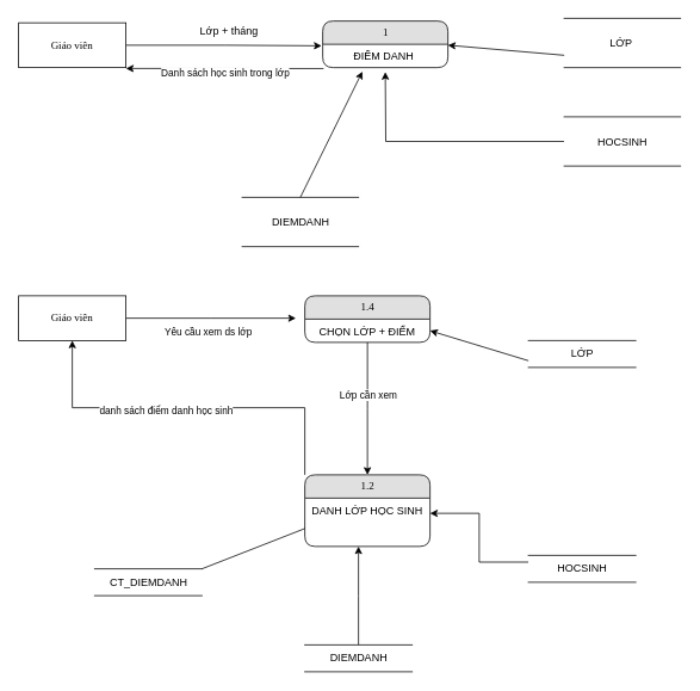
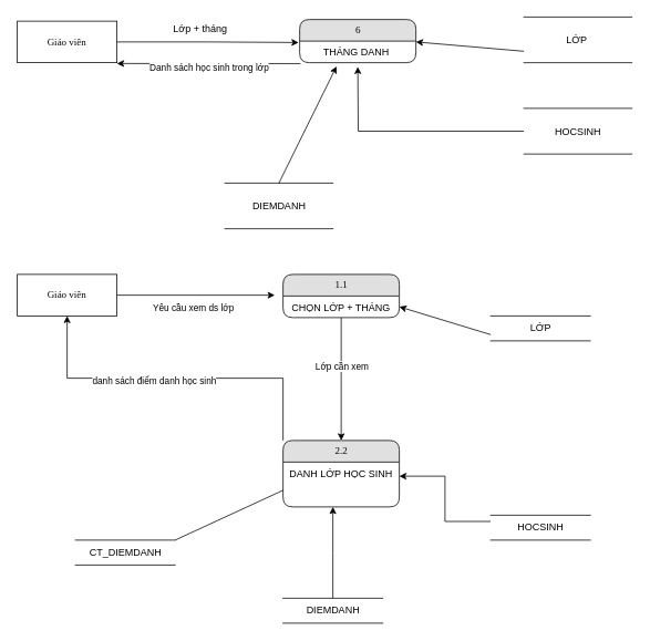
  <mxCell id="0" />
  <mxCell id="1" parent="0" />
  <mxCell id="2" style="edgeStyle=orthogonalEdgeStyle;rounded=0;orthogonalLoop=1;jettySize=auto;html=1;entryX=-0.009;entryY=0.065;entryDx=0;entryDy=0;entryPerimeter=0;" edge="1" parent="1" source="3" target="5"><mxGeometry relative="1" as="geometry" /></mxCell>
  <mxCell id="3" value="Giáo viên" style="whiteSpace=wrap;html=1;rounded=0;shadow=0;comic=0;labelBackgroundColor=none;strokeWidth=1;fontFamily=Verdana;fontSize=12;align=center;" parent="1" vertex="1"><mxGeometry x="20" y="25" width="120" height="50" as="geometry" /></mxCell>
- <mxCell id="4" value="1" style="swimlane;html=1;fontStyle=0;childLayout=stackLayout;horizontal=1;startSize=26;fillColor=#e0e0e0;horizontalStack=0;resizeParent=1;resizeLast=0;collapsible=1;marginBottom=0;swimlaneFillColor=#ffffff;align=center;rounded=1;shadow=0;comic=0;labelBackgroundColor=none;strokeWidth=1;fontFamily=Verdana;fontSize=12" parent="1" vertex="1"><mxGeometry x="360" y="23" width="140" height="52" as="geometry" /></mxCell>
- <mxCell id="5" value="ĐIỂM DANH&amp;nbsp;" style="text;html=1;strokeColor=none;fillColor=none;spacingLeft=4;spacingRight=4;whiteSpace=wrap;overflow=hidden;rotatable=0;points=[[0,0.5],[1,0.5]];portConstraint=eastwest;align=center;" parent="4" vertex="1"><mxGeometry y="26" width="140" height="26" as="geometry" /></mxCell>
+ <mxCell id="4" value="6" style="swimlane;html=1;fontStyle=0;childLayout=stackLayout;horizontal=1;startSize=26;fillColor=#e0e0e0;horizontalStack=0;resizeParent=1;resizeLast=0;collapsible=1;marginBottom=0;swimlaneFillColor=#ffffff;align=center;rounded=1;shadow=0;comic=0;labelBackgroundColor=none;strokeWidth=1;fontFamily=Verdana;fontSize=12" parent="1" vertex="1"><mxGeometry x="360" y="23" width="140" height="52" as="geometry" /></mxCell>
+ <mxCell id="5" value="THÁNG DANH&amp;nbsp;" style="text;html=1;strokeColor=none;fillColor=none;spacingLeft=4;spacingRight=4;whiteSpace=wrap;overflow=hidden;rotatable=0;points=[[0,0.5],[1,0.5]];portConstraint=eastwest;align=center;" parent="4" vertex="1"><mxGeometry y="26" width="140" height="26" as="geometry" /></mxCell>
  <mxCell id="6" value="LỚP&amp;nbsp;" style="html=1;dashed=0;whitespace=wrap;shape=partialRectangle;right=0;left=0;" vertex="1" parent="1"><mxGeometry x="630" y="20" width="130" height="55" as="geometry" /></mxCell>
- <mxCell id="7" value="Lớp + tháng" style="text;html=1;align=center;verticalAlign=middle;resizable=0;points=[];autosize=1;" vertex="1" parent="1"><mxGeometry x="215" y="25" width="80" height="20" as="geometry" /></mxCell>
+ <mxCell id="7" value="Lớp + tháng" style="text;html=1;align=center;verticalAlign=middle;resizable=0;points=[];autosize=1;" vertex="1" parent="1"><mxGeometry x="200" y="25" width="80" height="20" as="geometry" /></mxCell>
  <mxCell id="8" value="" style="endArrow=classic;html=1;exitX=0.007;exitY=1.043;exitDx=0;exitDy=0;exitPerimeter=0;" edge="1" parent="1" source="5"><mxGeometry width="50" height="50" relative="1" as="geometry"><mxPoint x="260" y="230" as="sourcePoint" /><mxPoint x="140" y="76" as="targetPoint" /></mxGeometry></mxCell>
  <mxCell id="9" value="Danh sách học sinh trong lớp" style="edgeLabel;html=1;align=center;verticalAlign=middle;resizable=0;points=[];" vertex="1" connectable="0" parent="8"><mxGeometry x="0.309" y="-4" relative="1" as="geometry"><mxPoint x="34.02" y="7.96" as="offset" /></mxGeometry></mxCell>
  <mxCell id="10" style="edgeStyle=orthogonalEdgeStyle;rounded=0;orthogonalLoop=1;jettySize=auto;html=1;" edge="1" parent="1" source="11"><mxGeometry relative="1" as="geometry"><mxPoint x="430" y="80" as="targetPoint" /></mxGeometry></mxCell>
  <mxCell id="11" value="HOCSINH" style="html=1;dashed=0;whitespace=wrap;shape=partialRectangle;right=0;left=0;" vertex="1" parent="1"><mxGeometry x="630" y="130" width="130" height="55" as="geometry" /></mxCell>
  <mxCell id="12" style="edgeStyle=orthogonalEdgeStyle;rounded=0;orthogonalLoop=1;jettySize=auto;html=1;" edge="1" parent="1" source="14"><mxGeometry relative="1" as="geometry"><mxPoint x="330" y="355" as="targetPoint" /></mxGeometry></mxCell>
  <mxCell id="13" value="Yêu cầu xem ds lớp" style="edgeLabel;html=1;align=center;verticalAlign=middle;resizable=0;points=[];" vertex="1" connectable="0" parent="12"><mxGeometry x="-0.375" y="-2" relative="1" as="geometry"><mxPoint x="31" y="12" as="offset" /></mxGeometry></mxCell>
  <mxCell id="14" value="Giáo viên" style="whiteSpace=wrap;html=1;rounded=0;shadow=0;comic=0;labelBackgroundColor=none;strokeWidth=1;fontFamily=Verdana;fontSize=12;align=center;" vertex="1" parent="1"><mxGeometry x="20" y="330" width="120" height="50" as="geometry" /></mxCell>
  <mxCell id="15" style="edgeStyle=orthogonalEdgeStyle;rounded=0;orthogonalLoop=1;jettySize=auto;html=1;" edge="1" parent="1" source="17"><mxGeometry relative="1" as="geometry"><mxPoint x="410" y="530" as="targetPoint" /></mxGeometry></mxCell>
  <mxCell id="16" value="Lớp cần xem" style="edgeLabel;html=1;align=center;verticalAlign=middle;resizable=0;points=[];" vertex="1" connectable="0" parent="15"><mxGeometry x="-0.311" relative="1" as="geometry"><mxPoint y="7" as="offset" /></mxGeometry></mxCell>
- <mxCell id="17" value="1.4" style="swimlane;html=1;fontStyle=0;childLayout=stackLayout;horizontal=1;startSize=26;fillColor=#e0e0e0;horizontalStack=0;resizeParent=1;resizeLast=0;collapsible=1;marginBottom=0;swimlaneFillColor=#ffffff;align=center;rounded=1;shadow=0;comic=0;labelBackgroundColor=none;strokeWidth=1;fontFamily=Verdana;fontSize=12" vertex="1" parent="1"><mxGeometry x="340" y="330" width="140" height="52" as="geometry" /></mxCell>
- <mxCell id="18" value="CHỌN LỚP + ĐIỂM" style="text;html=1;strokeColor=none;fillColor=none;spacingLeft=4;spacingRight=4;whiteSpace=wrap;overflow=hidden;rotatable=0;points=[[0,0.5],[1,0.5]];portConstraint=eastwest;align=center;" vertex="1" parent="17"><mxGeometry y="26" width="140" height="26" as="geometry" /></mxCell>
+ <mxCell id="17" value="1.1" style="swimlane;html=1;fontStyle=0;childLayout=stackLayout;horizontal=1;startSize=26;fillColor=#e0e0e0;horizontalStack=0;resizeParent=1;resizeLast=0;collapsible=1;marginBottom=0;swimlaneFillColor=#ffffff;align=center;rounded=1;shadow=0;comic=0;labelBackgroundColor=none;strokeWidth=1;fontFamily=Verdana;fontSize=12" vertex="1" parent="1"><mxGeometry x="340" y="330" width="140" height="52" as="geometry" /></mxCell>
+ <mxCell id="18" value="CHỌN LỚP + THÁNG" style="text;html=1;strokeColor=none;fillColor=none;spacingLeft=4;spacingRight=4;whiteSpace=wrap;overflow=hidden;rotatable=0;points=[[0,0.5],[1,0.5]];portConstraint=eastwest;align=center;" vertex="1" parent="17"><mxGeometry y="26" width="140" height="26" as="geometry" /></mxCell>
  <mxCell id="19" style="edgeStyle=orthogonalEdgeStyle;rounded=0;orthogonalLoop=1;jettySize=auto;html=1;exitX=0;exitY=0;exitDx=0;exitDy=0;entryX=0.5;entryY=1;entryDx=0;entryDy=0;" edge="1" parent="1" source="21" target="14"><mxGeometry relative="1" as="geometry" /></mxCell>
  <mxCell id="20" value="danh sách điểm danh học sinh" style="edgeLabel;html=1;align=center;verticalAlign=middle;resizable=0;points=[];" vertex="1" connectable="0" parent="19"><mxGeometry x="0.125" y="2" relative="1" as="geometry"><mxPoint as="offset" /></mxGeometry></mxCell>
- <mxCell id="21" value="1.2" style="swimlane;html=1;fontStyle=0;childLayout=stackLayout;horizontal=1;startSize=26;fillColor=#e0e0e0;horizontalStack=0;resizeParent=1;resizeLast=0;collapsible=1;marginBottom=0;swimlaneFillColor=#ffffff;align=center;rounded=1;shadow=0;comic=0;labelBackgroundColor=none;strokeWidth=1;fontFamily=Verdana;fontSize=12" vertex="1" parent="1"><mxGeometry x="340" y="530" width="140" height="80" as="geometry" /></mxCell>
+ <mxCell id="21" value="2.2" style="swimlane;html=1;fontStyle=0;childLayout=stackLayout;horizontal=1;startSize=26;fillColor=#e0e0e0;horizontalStack=0;resizeParent=1;resizeLast=0;collapsible=1;marginBottom=0;swimlaneFillColor=#ffffff;align=center;rounded=1;shadow=0;comic=0;labelBackgroundColor=none;strokeWidth=1;fontFamily=Verdana;fontSize=12" vertex="1" parent="1"><mxGeometry x="340" y="530" width="140" height="80" as="geometry" /></mxCell>
  <mxCell id="22" value="DANH LỚP HỌC SINH" style="text;html=1;strokeColor=none;fillColor=none;spacingLeft=4;spacingRight=4;whiteSpace=wrap;overflow=hidden;rotatable=0;points=[[0,0.5],[1,0.5]];portConstraint=eastwest;align=center;" vertex="1" parent="21"><mxGeometry y="26" width="140" height="34" as="geometry" /></mxCell>
  <mxCell id="23" value="LỚP" style="html=1;dashed=0;whitespace=wrap;shape=partialRectangle;right=0;left=0;" vertex="1" parent="1"><mxGeometry x="590" y="380" width="120" height="30" as="geometry" /></mxCell>
  <mxCell id="24" value="" style="endArrow=classic;html=1;exitX=0;exitY=0.75;exitDx=0;exitDy=0;entryX=1;entryY=0.5;entryDx=0;entryDy=0;" edge="1" parent="1" source="23" target="18"><mxGeometry width="50" height="50" relative="1" as="geometry"><mxPoint x="460" y="440" as="sourcePoint" /><mxPoint x="580.962" y="477" as="targetPoint" /></mxGeometry></mxCell>
  <mxCell id="25" style="edgeStyle=orthogonalEdgeStyle;rounded=0;orthogonalLoop=1;jettySize=auto;html=1;exitX=0;exitY=0.25;exitDx=0;exitDy=0;entryX=1;entryY=0.5;entryDx=0;entryDy=0;" edge="1" parent="1" source="26" target="22"><mxGeometry relative="1" as="geometry" /></mxCell>
  <mxCell id="26" value="HOCSINH" style="html=1;dashed=0;whitespace=wrap;shape=partialRectangle;right=0;left=0;" vertex="1" parent="1"><mxGeometry x="590" y="620" width="120" height="30" as="geometry" /></mxCell>
  <mxCell id="27" value="" style="endArrow=classic;html=1;exitX=0;exitY=0.75;exitDx=0;exitDy=0;entryX=1;entryY=0.5;entryDx=0;entryDy=0;" edge="1" parent="1" source="6"><mxGeometry width="50" height="50" relative="1" as="geometry"><mxPoint x="610" y="83.5" as="sourcePoint" /><mxPoint x="500" y="50" as="targetPoint" /></mxGeometry></mxCell>
  <mxCell id="28" value="DIEMDANH" style="html=1;dashed=0;whitespace=wrap;shape=partialRectangle;right=0;left=0;" vertex="1" parent="1"><mxGeometry x="270" y="220" width="130" height="55" as="geometry" /></mxCell>
  <mxCell id="29" value="" style="endArrow=classic;html=1;exitX=0.5;exitY=0;exitDx=0;exitDy=0;entryX=0.317;entryY=1.171;entryDx=0;entryDy=0;entryPerimeter=0;" edge="1" parent="1" source="28" target="5"><mxGeometry width="50" height="50" relative="1" as="geometry"><mxPoint x="80" y="260" as="sourcePoint" /><mxPoint x="130" y="210" as="targetPoint" /></mxGeometry></mxCell>
  <mxCell id="30" style="edgeStyle=orthogonalEdgeStyle;rounded=0;orthogonalLoop=1;jettySize=auto;html=1;" edge="1" parent="1" source="31"><mxGeometry relative="1" as="geometry"><mxPoint x="400" y="610" as="targetPoint" /></mxGeometry></mxCell>
  <mxCell id="31" value="DIEMDANH" style="html=1;dashed=0;whitespace=wrap;shape=partialRectangle;right=0;left=0;" vertex="1" parent="1"><mxGeometry x="340" y="720" width="120" height="30" as="geometry" /></mxCell>
- <mxCell id="32" value="CT_DIEMDANH" style="html=1;dashed=0;whitespace=wrap;shape=partialRectangle;right=0;left=0;" vertex="1" parent="1"><mxGeometry x="105" y="635" width="120" height="30" as="geometry" /></mxCell>
+ <mxCell id="32" value="CT_DIEMDANH" style="html=1;dashed=0;whitespace=wrap;shape=partialRectangle;right=0;left=0;" vertex="1" parent="1"><mxGeometry x="90" y="650" width="120" height="30" as="geometry" /></mxCell>
  <mxCell id="33" value="" style="endArrow=none;html=1;exitX=1;exitY=0;exitDx=0;exitDy=0;entryX=0;entryY=0.75;entryDx=0;entryDy=0;" edge="1" parent="1" source="32" target="21"><mxGeometry width="50" height="50" relative="1" as="geometry"><mxPoint x="150" y="590" as="sourcePoint" /><mxPoint x="200" y="540" as="targetPoint" /></mxGeometry></mxCell>
